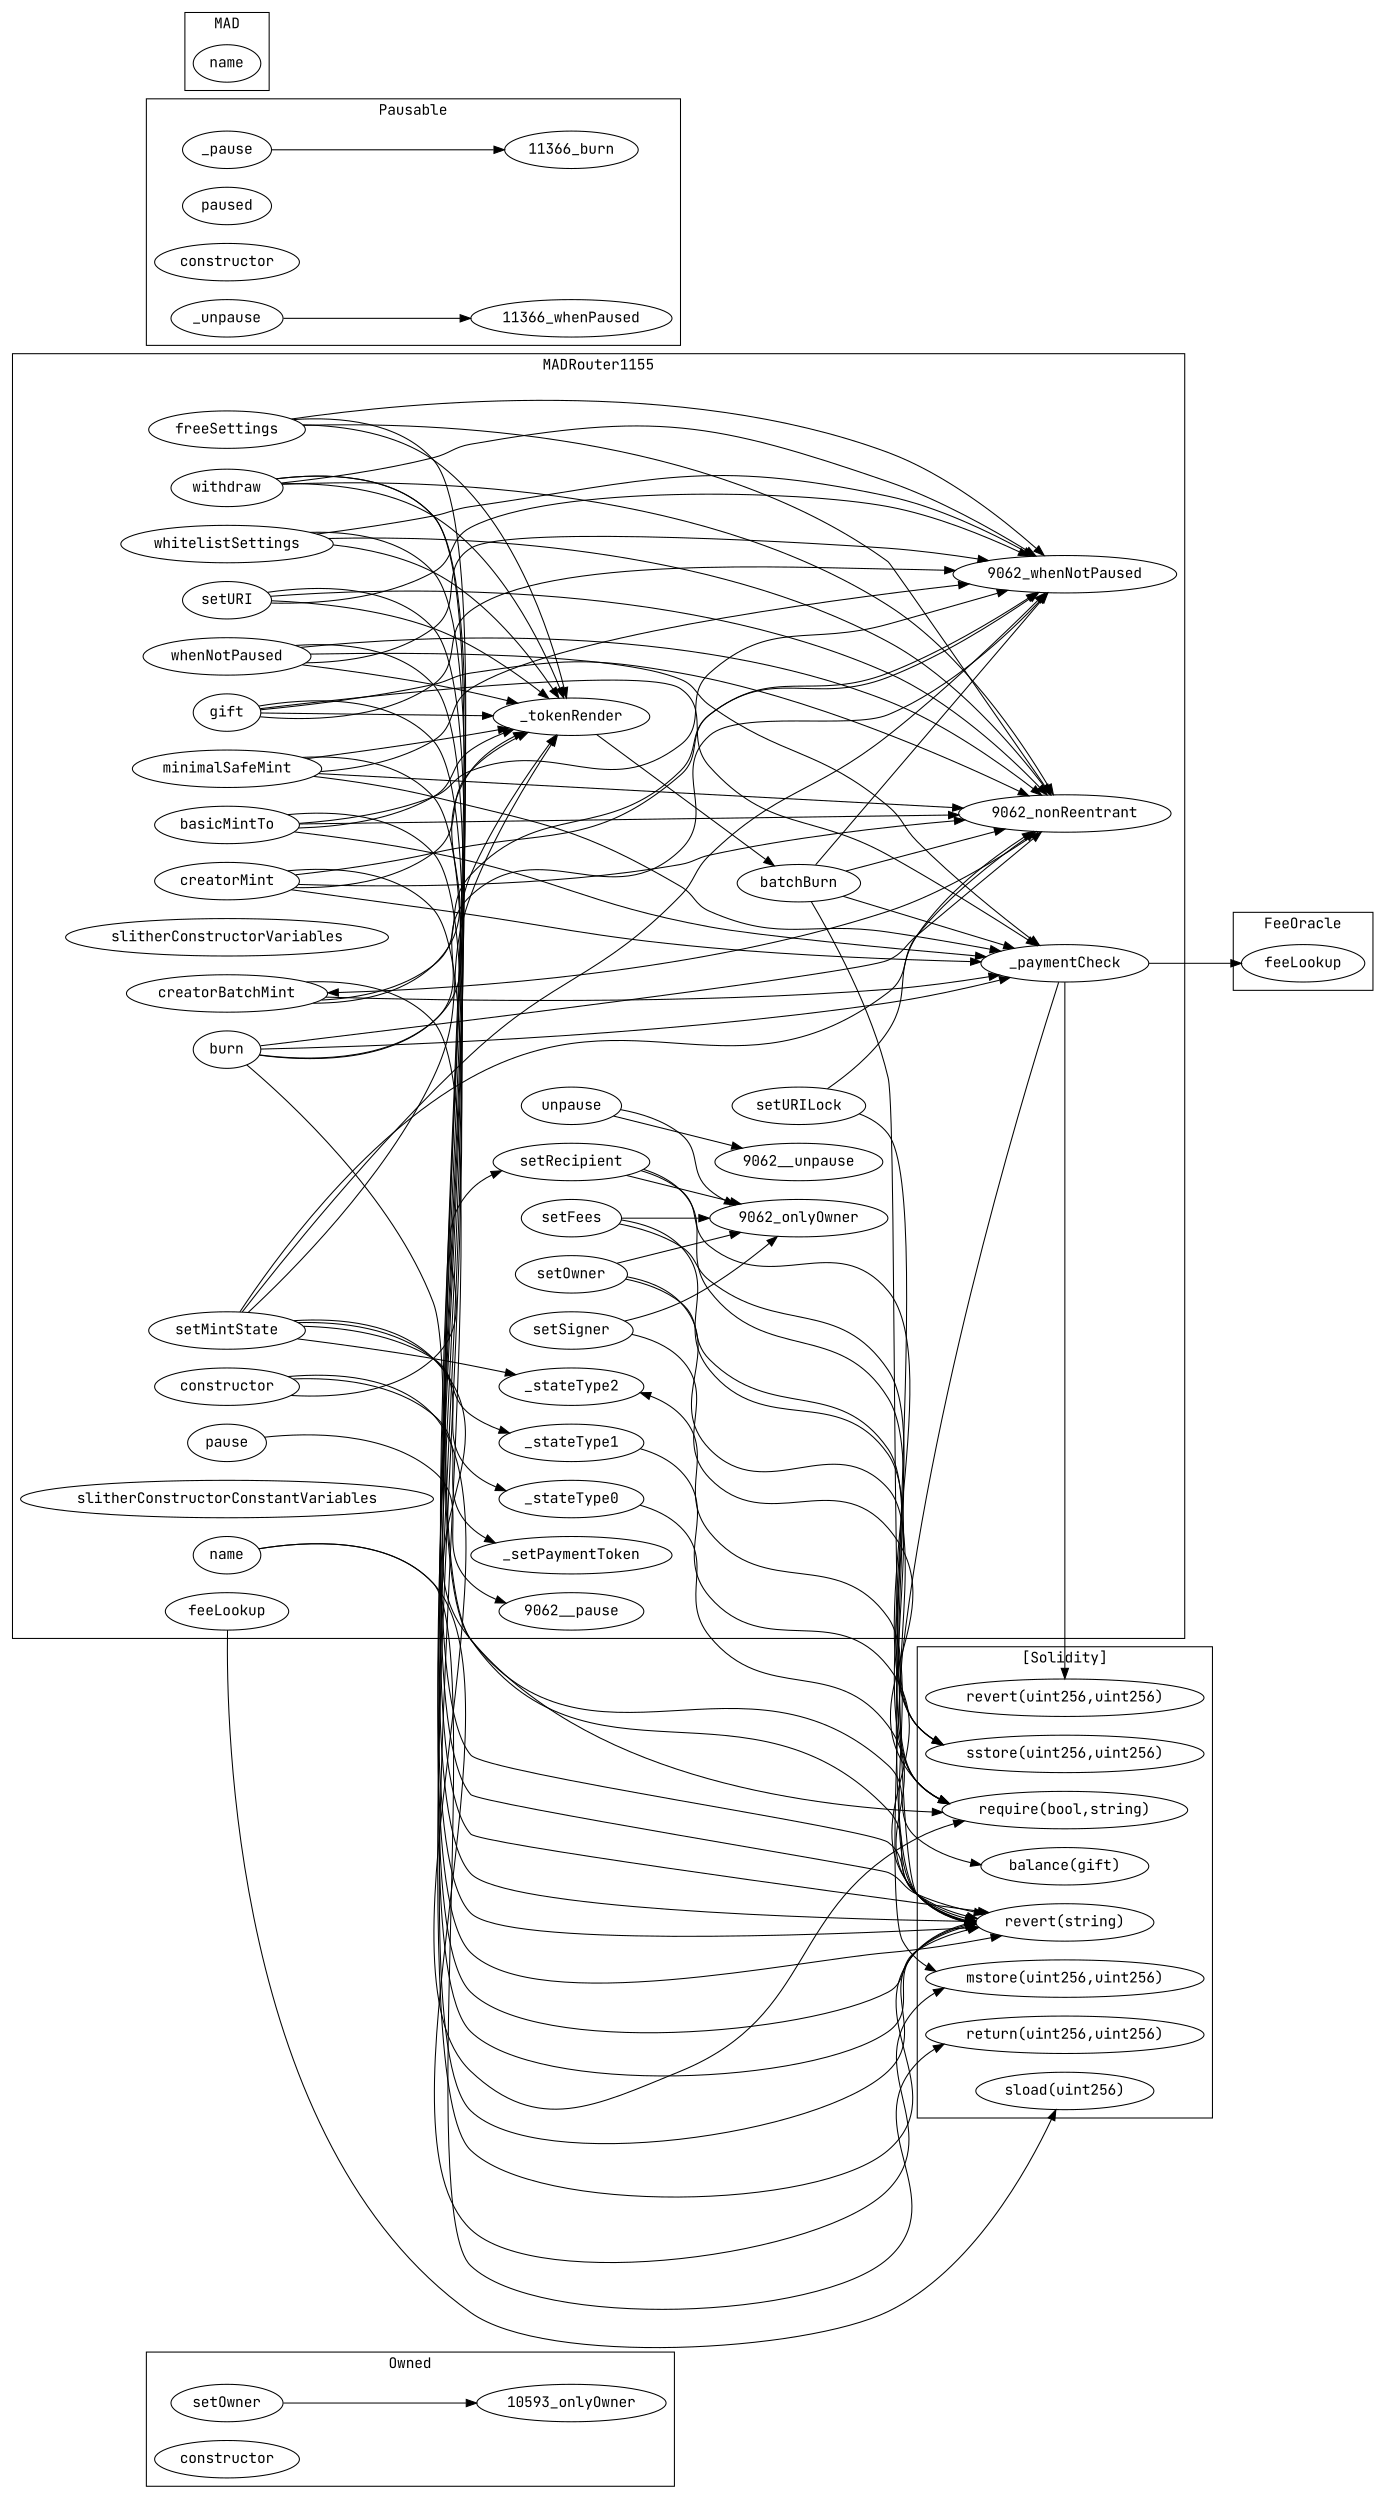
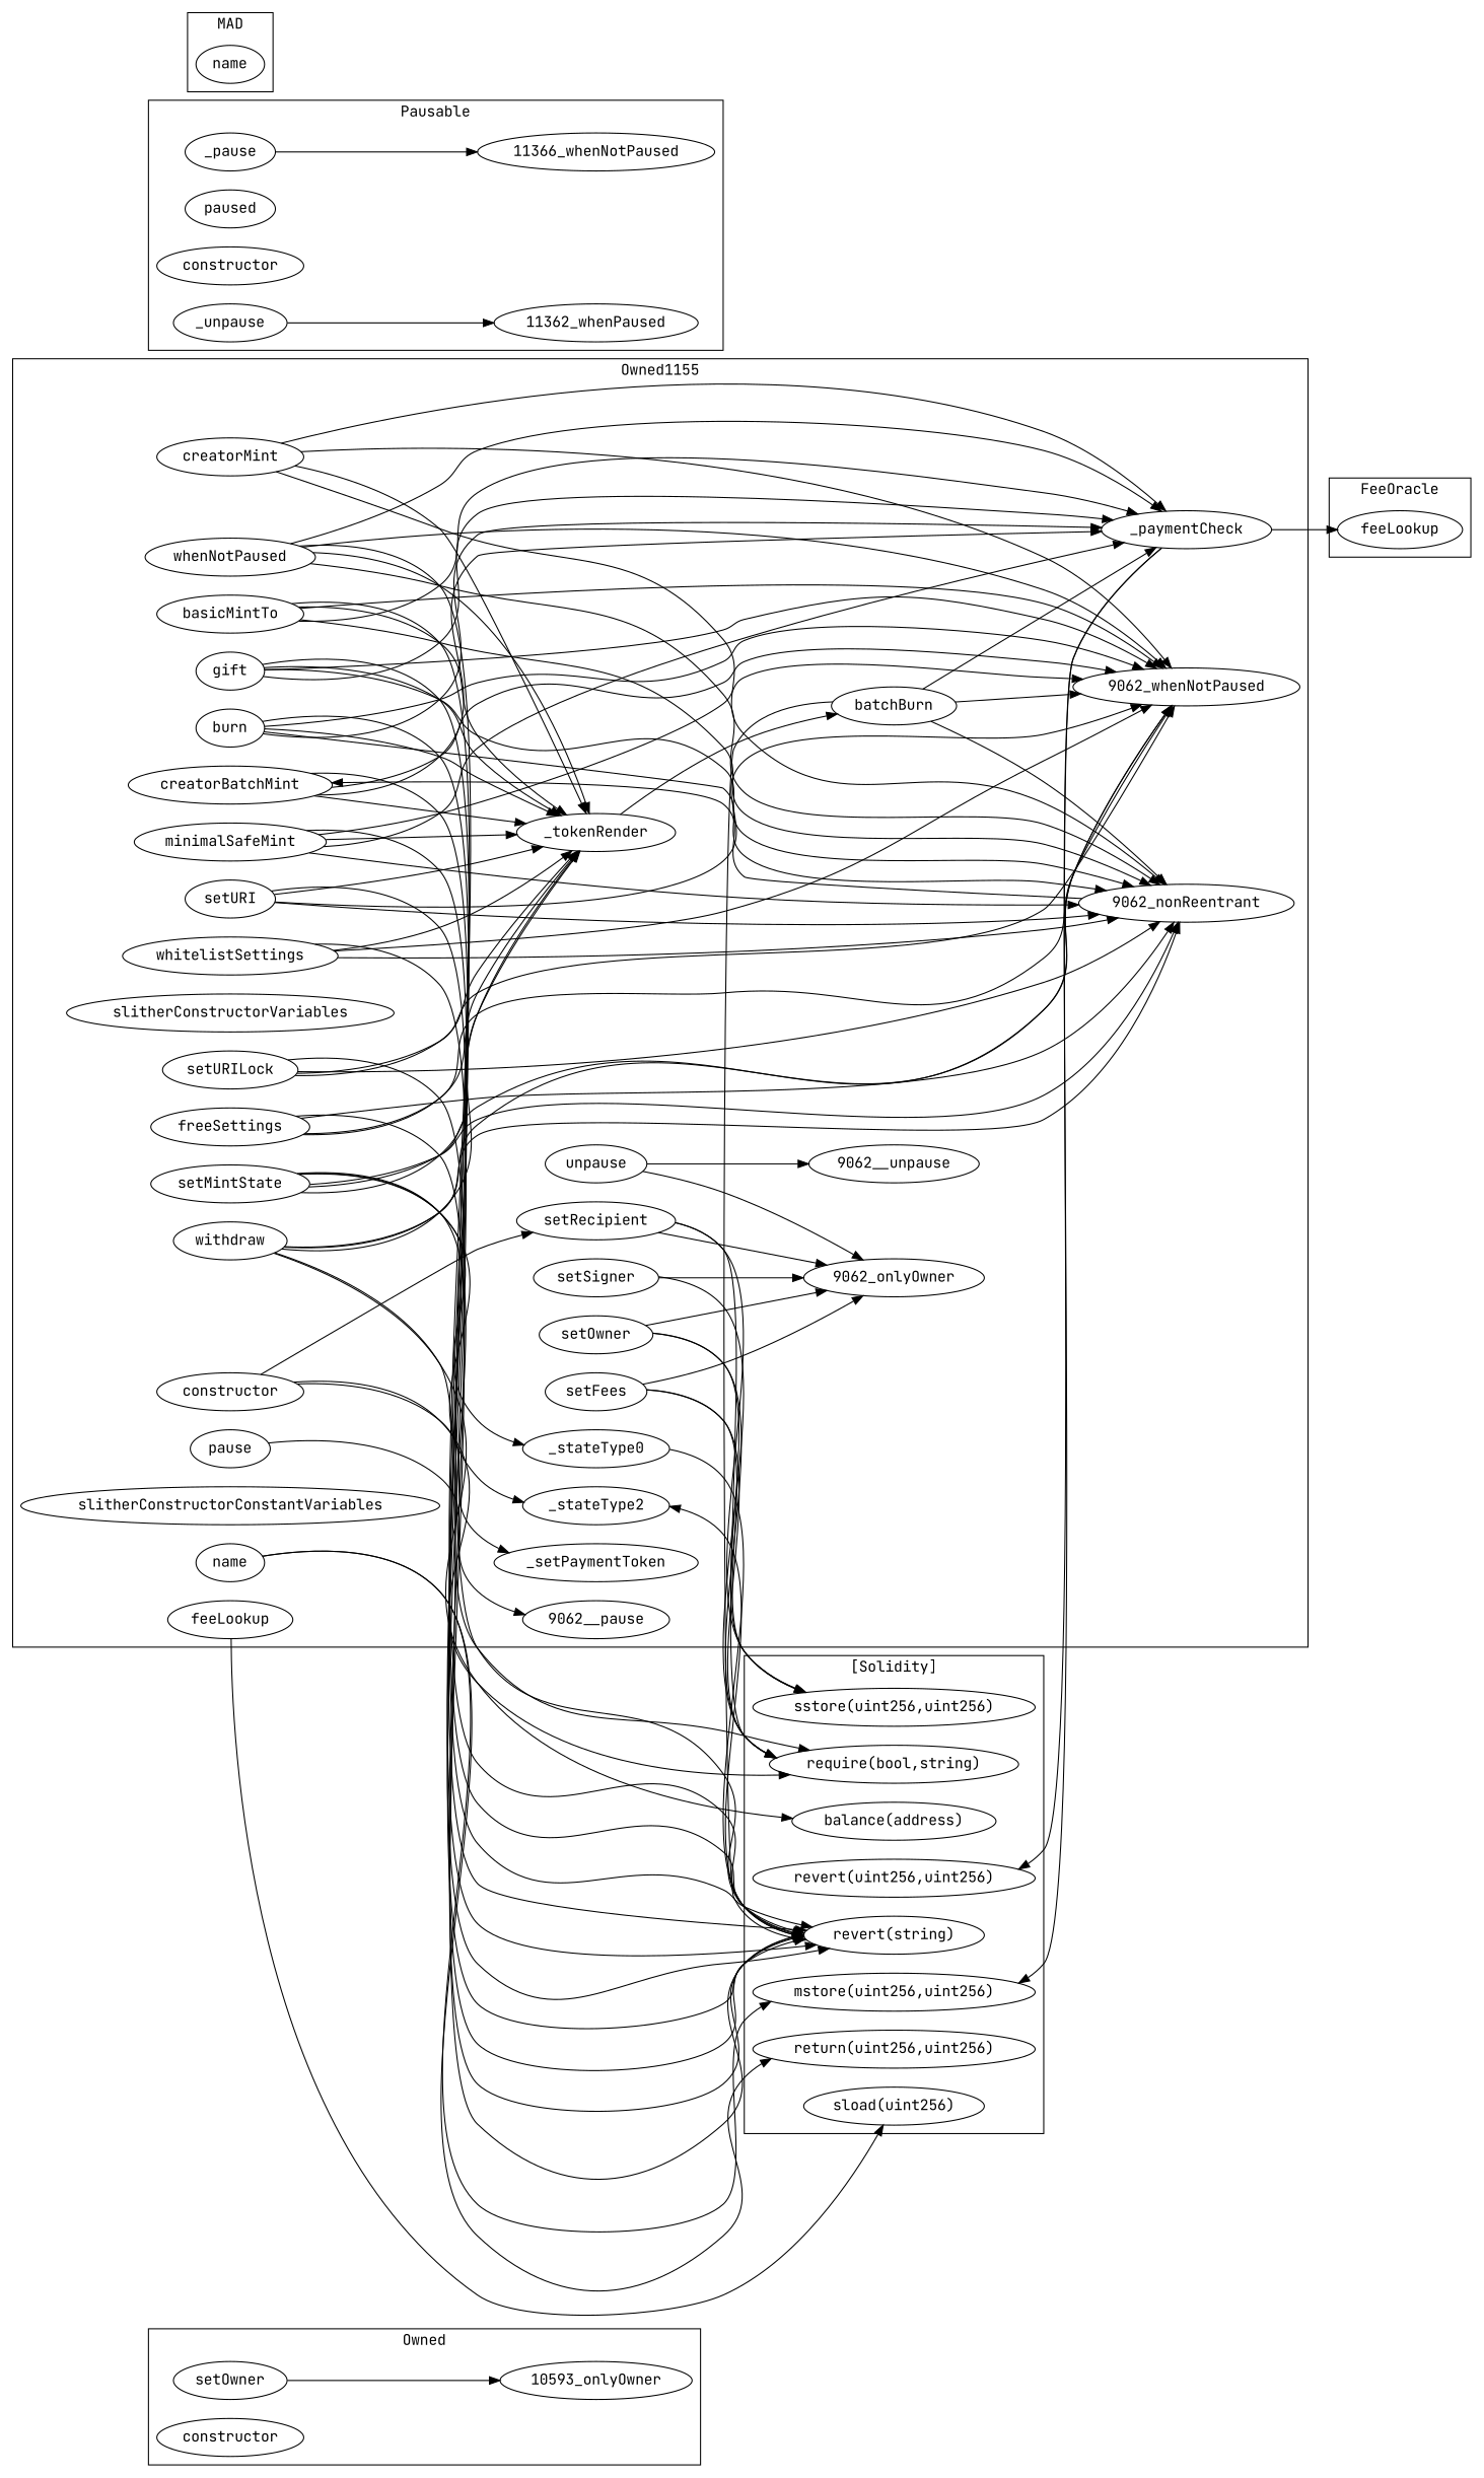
  strict digraph {
    fontname="JetBrains Mono"
    rankdir=LR
    node [fontname="JetBrains Mono"]
    edge [fontname="JetBrains Mono"]
    n1 [label=setOwner]
    "10593_onlyOwner"
    n3 [label=constructor]
    n4 [label=creatorBatchMint]
    n5 [label=_tokenRender]
    n6 [label=_paymentCheck]
    "9062_nonReentrant"
    "9062_whenNotPaused"
    n9 [label=batchBurn]
    n10 [label=freeSettings]
    n11 [label=withdraw]
    n12 [label=setSigner]
    "9062_onlyOwner"
    n14 [label=whitelistSettings]
    n15 [label=whenNotPaused]
    n16 [label=creatorMint]
    n17 [label=basicMintTo]
    n18 [label=minimalSafeMint]
    n19 [label=setURI]
    n20 [label=slitherConstructorVariables]
    n21 [label=name]
    n22 [label=unpause]
    "9062__unpause"
    n24 [label=_setPaymentToken]
    n25 [label=gift]
-   n26 [label=_stateType1]
    n27 [label=setOwner]
    n28 [label=setMintState]
    n29 [label=_stateType0]
    n30 [label=_stateType2]
    n31 [label=burn]
    n32 [label=setURILock]
    n33 [label=feeLookup]
    n34 [label=slitherConstructorConstantVariables]
    n35 [label=setRecipient]
    n36 [label=constructor]
    n37 [label=setFees]
    n38 [label=pause]
    "9062__pause"
    n40 [label=_pause]
-   "11366_whenNotPaused" [label="11366_burn"]
+   "11366_whenNotPaused"
    n42 [label=paused]
    n43 [label=constructor]
    n44 [label=_unpause]
-   "11366_whenPaused"
+   "11366_whenPaused" [label="11362_whenPaused"]
    n46 [label=name]
    n47 [label=feeLookup]
    "revert(string)"
-   "balance(address)" [label="balance(gift)"]
+   "balance(address)"
    "require(bool,string)"
    "revert(uint256,uint256)"
    "mstore(uint256,uint256)"
    "return(uint256,uint256)"
    "sstore(uint256,uint256)"
    "sload(uint256)"
    subgraph cluster_1 {
      label=Owned
      n1
      "10593_onlyOwner"
      n3
    }
    subgraph cluster_2 {
-     label=MADRouter1155
+     label=Owned1155
      n4
      n5
      n6
      "9062_nonReentrant"
      "9062_whenNotPaused"
      n9
      n10
      n11
      n12
      "9062_onlyOwner"
      n14
      n15
      n16
      n17
      n18
      n19
      n20
      n21
      n22
      "9062__unpause"
      n24
      n25
-     n26
      n27
      n28
      n29
      n30
      n31
      n32
      n33
      n34
      n35
      n36
      n37
      n38
      "9062__pause"
    }
    subgraph cluster_3 {
      label=Pausable
      n40
      "11366_whenNotPaused"
      n42
      n43
      n44
      "11366_whenPaused"
    }
    subgraph cluster_4 {
      label=MAD
      n46
    }
    subgraph cluster_5 {
      label=FeeOracle
      n47
    }
    subgraph cluster_6 {
      label="[Solidity]"
      "revert(string)"
      "balance(address)"
      "require(bool,string)"
      "revert(uint256,uint256)"
      "mstore(uint256,uint256)"
      "return(uint256,uint256)"
      "sstore(uint256,uint256)"
      "sload(uint256)"
    }
    n1 -> "10593_onlyOwner"
    n4 -> n5
    n4 -> n6
    n4 -> "9062_whenNotPaused"
    n4 -> "revert(string)"
    n5 -> n9
    n6 -> n47
    n6 -> "revert(uint256,uint256)"
    n6 -> "mstore(uint256,uint256)"
    "9062_nonReentrant" -> n4
    n9 -> n6
    n9 -> "9062_nonReentrant"
    n9 -> "9062_whenNotPaused"
    n9 -> "revert(string)"
    n10 -> n5
    n10 -> "9062_nonReentrant"
    n10 -> "9062_whenNotPaused"
    n10 -> "revert(string)"
    n11 -> n5
    n11 -> "9062_nonReentrant"
    n11 -> "9062_whenNotPaused"
    n11 -> "revert(string)"
    n11 -> "balance(address)"
    n12 -> "9062_onlyOwner"
    n12 -> "require(bool,string)"
    n14 -> n5
    n14 -> "9062_nonReentrant"
    n14 -> "9062_whenNotPaused"
    n14 -> "revert(string)"
    n15 -> n5
    n15 -> n6
    n15 -> "9062_nonReentrant"
    n15 -> "9062_whenNotPaused"
    n15 -> "revert(string)"
    n16 -> n5
    n16 -> n6
    n16 -> "9062_nonReentrant"
    n16 -> "9062_whenNotPaused"
-   n16 -> "revert(string)"
    n17 -> n5
    n17 -> n6
    n17 -> "9062_nonReentrant"
    n17 -> "9062_whenNotPaused"
    n17 -> "revert(string)"
    n18 -> n5
    n18 -> n6
    n18 -> "9062_nonReentrant"
    n18 -> "9062_whenNotPaused"
    n18 -> "revert(string)"
    n19 -> n5
    n19 -> "9062_nonReentrant"
    n19 -> "9062_whenNotPaused"
    n19 -> "revert(string)"
    n21 -> "mstore(uint256,uint256)"
    n21 -> "return(uint256,uint256)"
    n22 -> "9062_onlyOwner"
    n22 -> "9062__unpause"
    n25 -> n5
    n25 -> n6
    n25 -> "9062_nonReentrant"
    n25 -> "9062_whenNotPaused"
    n25 -> "revert(string)"
-   n26 -> "revert(string)"
    n27 -> "9062_onlyOwner"
    n27 -> "require(bool,string)"
    n27 -> "sstore(uint256,uint256)"
    n28 -> n5
    n28 -> "9062_nonReentrant"
    n28 -> "9062_whenNotPaused"
-   n28 -> n26
    n28 -> n29
    n28 -> n30
    n28 -> "require(bool,string)"
    n29 -> "revert(string)"
    n31 -> n5
    n31 -> n6
    n31 -> "9062_nonReentrant"
    n31 -> "9062_whenNotPaused"
    n31 -> "revert(string)"
+   n32 -> n5
    n32 -> "9062_nonReentrant"
+   n32 -> "9062_whenNotPaused"
    n32 -> "revert(string)"
    n33 -> "sload(uint256)"
    n35 -> "9062_onlyOwner"
    n35 -> "require(bool,string)"
    n35 -> "sstore(uint256,uint256)"
    n36 -> n24
    n36 -> n35
    n36 -> "require(bool,string)"
    n37 -> "9062_onlyOwner"
    n37 -> "require(bool,string)"
    n37 -> "sstore(uint256,uint256)"
    n38 -> "9062__pause"
    n40 -> "11366_whenNotPaused"
    n44 -> "11366_whenPaused"
    "revert(string)" -> n30
  }
